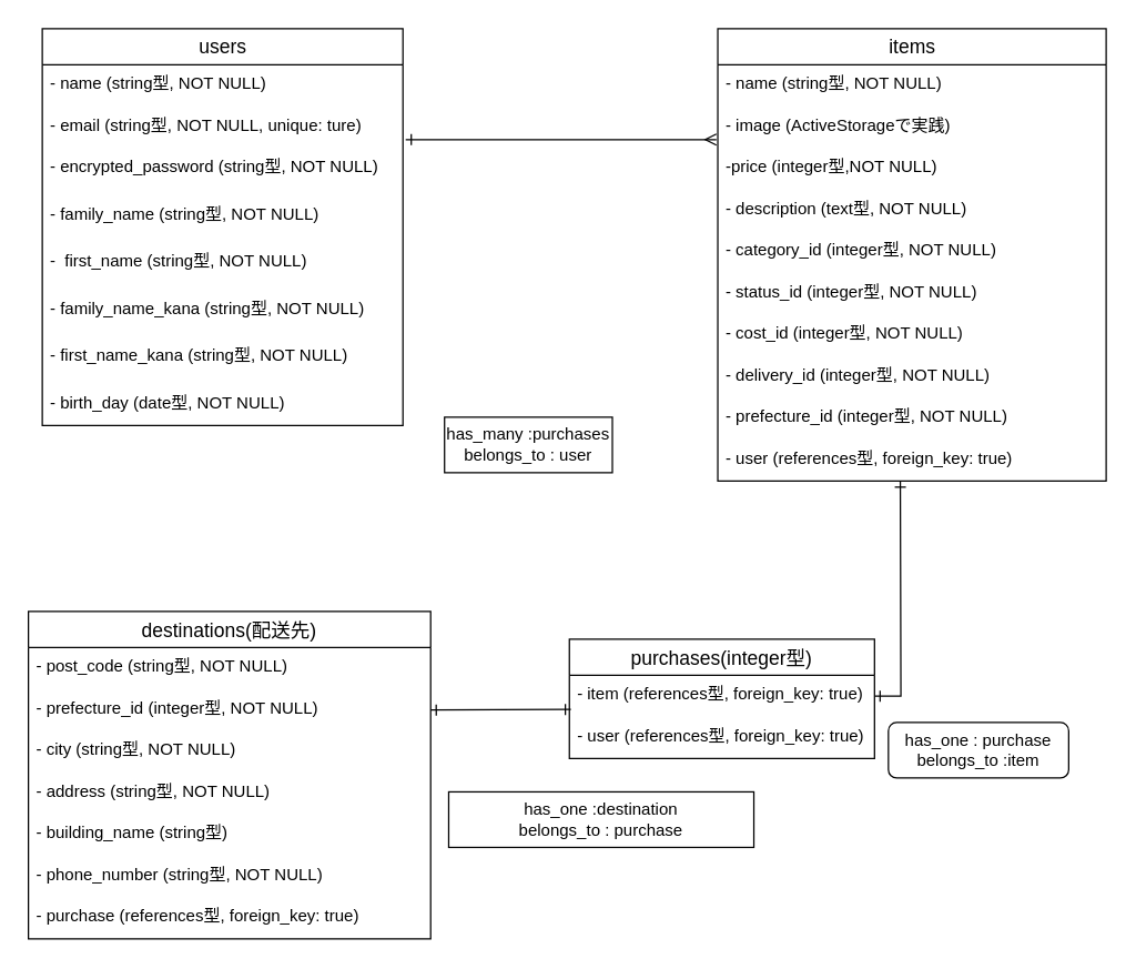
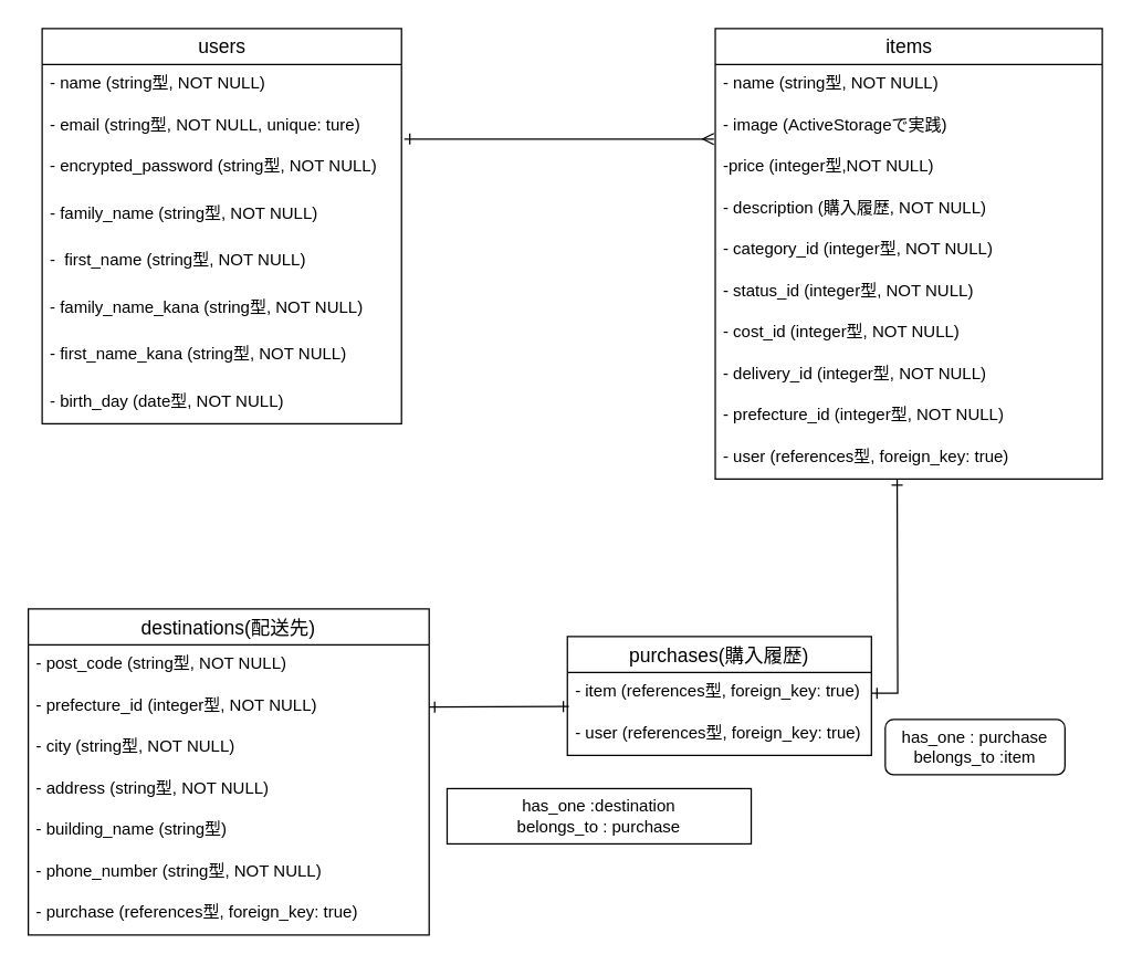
  <mxCell id="0" />
  <mxCell id="1" parent="0" />
  <mxCell id="2" value="users" style="swimlane;fontStyle=0;childLayout=stackLayout;horizontal=1;startSize=26;horizontalStack=0;resizeParent=1;resizeParentMax=0;resizeLast=0;collapsible=1;marginBottom=0;align=center;fontSize=14;html=1;" parent="1" vertex="1"><mxGeometry x="30" y="20" width="260" height="286" as="geometry" /></mxCell>
  <mxCell id="3" value="- name (string型, NOT NULL)" style="text;strokeColor=none;fillColor=none;spacingLeft=4;spacingRight=4;overflow=hidden;rotatable=0;points=[[0,0.5],[1,0.5]];portConstraint=eastwest;fontSize=12;" parent="2" vertex="1"><mxGeometry y="26" width="260" height="30" as="geometry" /></mxCell>
  <mxCell id="4" value="- email (string型, NOT NULL, unique: ture)" style="text;strokeColor=none;fillColor=none;spacingLeft=4;spacingRight=4;overflow=hidden;rotatable=0;points=[[0,0.5],[1,0.5]];portConstraint=eastwest;fontSize=12;" parent="2" vertex="1"><mxGeometry y="56" width="260" height="30" as="geometry" /></mxCell>
  <mxCell id="5" value="- encrypted_password (string型, NOT NULL)" style="text;strokeColor=none;fillColor=none;spacingLeft=4;spacingRight=4;overflow=hidden;rotatable=0;points=[[0,0.5],[1,0.5]];portConstraint=eastwest;fontSize=12;" parent="2" vertex="1"><mxGeometry y="86" width="260" height="34" as="geometry" /></mxCell>
  <mxCell id="6" value="- family_name (string型, NOT NULL)" style="text;strokeColor=none;fillColor=none;spacingLeft=4;spacingRight=4;overflow=hidden;rotatable=0;points=[[0,0.5],[1,0.5]];portConstraint=eastwest;fontSize=12;" parent="2" vertex="1"><mxGeometry y="120" width="260" height="34" as="geometry" /></mxCell>
  <mxCell id="7" value="-  first_name (string型, NOT NULL)" style="text;strokeColor=none;fillColor=none;spacingLeft=4;spacingRight=4;overflow=hidden;rotatable=0;points=[[0,0.5],[1,0.5]];portConstraint=eastwest;fontSize=12;" parent="2" vertex="1"><mxGeometry y="154" width="260" height="34" as="geometry" /></mxCell>
  <mxCell id="8" value="- family_name_kana (string型, NOT NULL)" style="text;strokeColor=none;fillColor=none;spacingLeft=4;spacingRight=4;overflow=hidden;rotatable=0;points=[[0,0.5],[1,0.5]];portConstraint=eastwest;fontSize=12;" parent="2" vertex="1"><mxGeometry y="188" width="260" height="34" as="geometry" /></mxCell>
  <mxCell id="9" value="- first_name_kana (string型, NOT NULL)" style="text;strokeColor=none;fillColor=none;spacingLeft=4;spacingRight=4;overflow=hidden;rotatable=0;points=[[0,0.5],[1,0.5]];portConstraint=eastwest;fontSize=12;" parent="2" vertex="1"><mxGeometry y="222" width="260" height="34" as="geometry" /></mxCell>
  <mxCell id="10" value="- birth_day (date型, NOT NULL)" style="text;strokeColor=none;fillColor=none;spacingLeft=4;spacingRight=4;overflow=hidden;rotatable=0;points=[[0,0.5],[1,0.5]];portConstraint=eastwest;fontSize=12;" parent="2" vertex="1"><mxGeometry y="256" width="260" height="30" as="geometry" /></mxCell>
  <mxCell id="11" value="items" style="swimlane;fontStyle=0;childLayout=stackLayout;horizontal=1;startSize=26;horizontalStack=0;resizeParent=1;resizeParentMax=0;resizeLast=0;collapsible=1;marginBottom=0;align=center;fontSize=14;html=1;" parent="1" vertex="1"><mxGeometry x="517" y="20" width="280" height="326" as="geometry" /></mxCell>
  <mxCell id="12" value="- name (string型, NOT NULL)" style="text;strokeColor=none;fillColor=none;spacingLeft=4;spacingRight=4;overflow=hidden;rotatable=0;points=[[0,0.5],[1,0.5]];portConstraint=eastwest;fontSize=12;" parent="11" vertex="1"><mxGeometry y="26" width="280" height="30" as="geometry" /></mxCell>
  <mxCell id="13" value="- image (ActiveStorageで実践)" style="text;strokeColor=none;fillColor=none;spacingLeft=4;spacingRight=4;overflow=hidden;rotatable=0;points=[[0,0.5],[1,0.5]];portConstraint=eastwest;fontSize=12;" parent="11" vertex="1"><mxGeometry y="56" width="280" height="30" as="geometry" /></mxCell>
  <mxCell id="14" value="-price (integer型,NOT NULL)" style="text;strokeColor=none;fillColor=none;spacingLeft=4;spacingRight=4;overflow=hidden;rotatable=0;points=[[0,0.5],[1,0.5]];portConstraint=eastwest;fontSize=12;" parent="11" vertex="1"><mxGeometry y="86" width="280" height="30" as="geometry" /></mxCell>
- <mxCell id="15" value="- description (text型, NOT NULL)" style="text;strokeColor=none;fillColor=none;spacingLeft=4;spacingRight=4;overflow=hidden;rotatable=0;points=[[0,0.5],[1,0.5]];portConstraint=eastwest;fontSize=12;" parent="11" vertex="1"><mxGeometry y="116" width="280" height="30" as="geometry" /></mxCell>
+ <mxCell id="15" value="- description (購入履歴, NOT NULL)" style="text;strokeColor=none;fillColor=none;spacingLeft=4;spacingRight=4;overflow=hidden;rotatable=0;points=[[0,0.5],[1,0.5]];portConstraint=eastwest;fontSize=12;" parent="11" vertex="1"><mxGeometry y="116" width="280" height="30" as="geometry" /></mxCell>
  <mxCell id="16" value="- category_id (integer型, NOT NULL)" style="text;strokeColor=none;fillColor=none;spacingLeft=4;spacingRight=4;overflow=hidden;rotatable=0;points=[[0,0.5],[1,0.5]];portConstraint=eastwest;fontSize=12;" parent="11" vertex="1"><mxGeometry y="146" width="280" height="30" as="geometry" /></mxCell>
  <mxCell id="17" value="- status_id (integer型, NOT NULL)" style="text;strokeColor=none;fillColor=none;spacingLeft=4;spacingRight=4;overflow=hidden;rotatable=0;points=[[0,0.5],[1,0.5]];portConstraint=eastwest;fontSize=12;" parent="11" vertex="1"><mxGeometry y="176" width="280" height="30" as="geometry" /></mxCell>
  <mxCell id="18" value="- cost_id (integer型, NOT NULL)" style="text;strokeColor=none;fillColor=none;spacingLeft=4;spacingRight=4;overflow=hidden;rotatable=0;points=[[0,0.5],[1,0.5]];portConstraint=eastwest;fontSize=12;" parent="11" vertex="1"><mxGeometry y="206" width="280" height="30" as="geometry" /></mxCell>
  <mxCell id="19" value="- delivery_id (integer型, NOT NULL)" style="text;strokeColor=none;fillColor=none;spacingLeft=4;spacingRight=4;overflow=hidden;rotatable=0;points=[[0,0.5],[1,0.5]];portConstraint=eastwest;fontSize=12;" parent="11" vertex="1"><mxGeometry y="236" width="280" height="30" as="geometry" /></mxCell>
  <mxCell id="20" value="- prefecture_id (integer型, NOT NULL)" style="text;strokeColor=none;fillColor=none;spacingLeft=4;spacingRight=4;overflow=hidden;rotatable=0;points=[[0,0.5],[1,0.5]];portConstraint=eastwest;fontSize=12;" parent="11" vertex="1"><mxGeometry y="266" width="280" height="30" as="geometry" /></mxCell>
  <mxCell id="21" value="- user (references型, foreign_key: true)" style="text;strokeColor=none;fillColor=none;spacingLeft=4;spacingRight=4;overflow=hidden;rotatable=0;points=[[0,0.5],[1,0.5]];portConstraint=eastwest;fontSize=12;fontStyle=0" parent="11" vertex="1"><mxGeometry y="296" width="280" height="30" as="geometry" /></mxCell>
  <mxCell id="22" value="destinations(配送先)" style="swimlane;fontStyle=0;childLayout=stackLayout;horizontal=1;startSize=26;horizontalStack=0;resizeParent=1;resizeParentMax=0;resizeLast=0;collapsible=1;marginBottom=0;align=center;fontSize=14;" parent="1" vertex="1"><mxGeometry x="20" y="440" width="290" height="236" as="geometry" /></mxCell>
  <mxCell id="23" value="- post_code (string型, NOT NULL)" style="text;strokeColor=none;fillColor=none;spacingLeft=4;spacingRight=4;overflow=hidden;rotatable=0;points=[[0,0.5],[1,0.5]];portConstraint=eastwest;fontSize=12;" parent="22" vertex="1"><mxGeometry y="26" width="290" height="30" as="geometry" /></mxCell>
  <mxCell id="24" value="- prefecture_id (integer型, NOT NULL)" style="text;strokeColor=none;fillColor=none;spacingLeft=4;spacingRight=4;overflow=hidden;rotatable=0;points=[[0,0.5],[1,0.5]];portConstraint=eastwest;fontSize=12;" parent="22" vertex="1"><mxGeometry y="56" width="290" height="30" as="geometry" /></mxCell>
  <mxCell id="25" value="- city (string型, NOT NULL)" style="text;strokeColor=none;fillColor=none;spacingLeft=4;spacingRight=4;overflow=hidden;rotatable=0;points=[[0,0.5],[1,0.5]];portConstraint=eastwest;fontSize=12;" parent="22" vertex="1"><mxGeometry y="86" width="290" height="30" as="geometry" /></mxCell>
  <mxCell id="26" value="- address (string型, NOT NULL)" style="text;strokeColor=none;fillColor=none;spacingLeft=4;spacingRight=4;overflow=hidden;rotatable=0;points=[[0,0.5],[1,0.5]];portConstraint=eastwest;fontSize=12;" parent="22" vertex="1"><mxGeometry y="116" width="290" height="30" as="geometry" /></mxCell>
  <mxCell id="27" value="- building_name (string型)" style="text;strokeColor=none;fillColor=none;spacingLeft=4;spacingRight=4;overflow=hidden;rotatable=0;points=[[0,0.5],[1,0.5]];portConstraint=eastwest;fontSize=12;" parent="22" vertex="1"><mxGeometry y="146" width="290" height="30" as="geometry" /></mxCell>
  <mxCell id="28" value="- phone_number (string型, NOT NULL)" style="text;strokeColor=none;fillColor=none;spacingLeft=4;spacingRight=4;overflow=hidden;rotatable=0;points=[[0,0.5],[1,0.5]];portConstraint=eastwest;fontSize=12;" parent="22" vertex="1"><mxGeometry y="176" width="290" height="30" as="geometry" /></mxCell>
  <mxCell id="29" value="- purchase (references型, foreign_key: true)" style="text;strokeColor=none;fillColor=none;spacingLeft=4;spacingRight=4;overflow=hidden;rotatable=0;points=[[0,0.5],[1,0.5]];portConstraint=eastwest;fontSize=12;" parent="22" vertex="1"><mxGeometry y="206" width="290" height="30" as="geometry" /></mxCell>
  <mxCell id="30" value="" style="endArrow=ERone;html=1;rounded=0;entryX=1;entryY=0.5;entryDx=0;entryDy=0;endFill=0;startArrow=ERone;startFill=0;exitX=0.005;exitY=0.819;exitDx=0;exitDy=0;exitPerimeter=0;" parent="1" source="34" target="24" edge="1"><mxGeometry relative="1" as="geometry"><mxPoint x="290" y="260" as="sourcePoint" /><mxPoint x="450" y="260" as="targetPoint" /></mxGeometry></mxCell>
  <mxCell id="31" value="" style="endArrow=ERmany;html=1;rounded=0;startArrow=ERone;startFill=0;endFill=0;" parent="1" edge="1"><mxGeometry relative="1" as="geometry"><mxPoint x="292" y="100" as="sourcePoint" /><mxPoint x="516" y="100" as="targetPoint" /></mxGeometry></mxCell>
  <mxCell id="32" value="has_one :destination&lt;br&gt;belongs_to : purchase" style="whiteSpace=wrap;html=1;align=center;" parent="1" vertex="1"><mxGeometry x="323" y="570" width="220" height="40" as="geometry" /></mxCell>
- <mxCell id="33" value="purchases(integer型)" style="swimlane;fontStyle=0;childLayout=stackLayout;horizontal=1;startSize=26;horizontalStack=0;resizeParent=1;resizeParentMax=0;resizeLast=0;collapsible=1;marginBottom=0;align=center;fontSize=14;" parent="1" vertex="1"><mxGeometry x="410" y="460" width="220" height="86" as="geometry" /></mxCell>
+ <mxCell id="33" value="purchases(購入履歴)" style="swimlane;fontStyle=0;childLayout=stackLayout;horizontal=1;startSize=26;horizontalStack=0;resizeParent=1;resizeParentMax=0;resizeLast=0;collapsible=1;marginBottom=0;align=center;fontSize=14;" parent="1" vertex="1"><mxGeometry x="410" y="460" width="220" height="86" as="geometry" /></mxCell>
  <mxCell id="34" value="- item (references型, foreign_key: true)&#10;" style="text;strokeColor=none;fillColor=none;spacingLeft=4;spacingRight=4;overflow=hidden;rotatable=0;points=[[0,0.5],[1,0.5]];portConstraint=eastwest;fontSize=12;" parent="33" vertex="1"><mxGeometry y="26" width="220" height="30" as="geometry" /></mxCell>
  <mxCell id="35" value="- user (references型, foreign_key: true)" style="text;strokeColor=none;fillColor=none;spacingLeft=4;spacingRight=4;overflow=hidden;rotatable=0;points=[[0,0.5],[1,0.5]];portConstraint=eastwest;fontSize=12;" parent="33" vertex="1"><mxGeometry y="56" width="220" height="30" as="geometry" /></mxCell>
  <mxCell id="36" value="" style="endArrow=ERone;html=1;rounded=0;entryX=1;entryY=0.5;entryDx=0;entryDy=0;endFill=0;startArrow=ERone;startFill=0;exitX=0.47;exitY=1.011;exitDx=0;exitDy=0;exitPerimeter=0;" parent="1" source="21" target="34" edge="1"><mxGeometry relative="1" as="geometry"><mxPoint x="649.44" y="376.06" as="sourcePoint" /><mxPoint x="440" y="410" as="targetPoint" /><Array as="points"><mxPoint x="649" y="501" /></Array></mxGeometry></mxCell>
  <mxCell id="37" value="has_one : purchase&lt;br&gt;belongs_to :item" style="whiteSpace=wrap;html=1;align=center;rounded=1;" parent="1" vertex="1"><mxGeometry x="640" y="520" width="130" height="40" as="geometry" /></mxCell>
- <mxCell id="38" value="has_many :purchases&lt;br&gt;belongs_to : user" style="whiteSpace=wrap;html=1;align=center;" parent="1" vertex="1"><mxGeometry x="320" y="300" width="121" height="40" as="geometry" /></mxCell>
